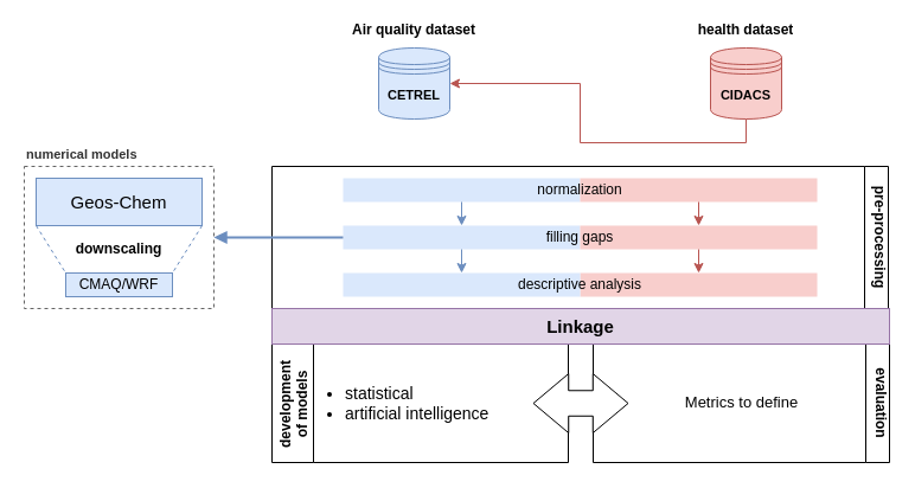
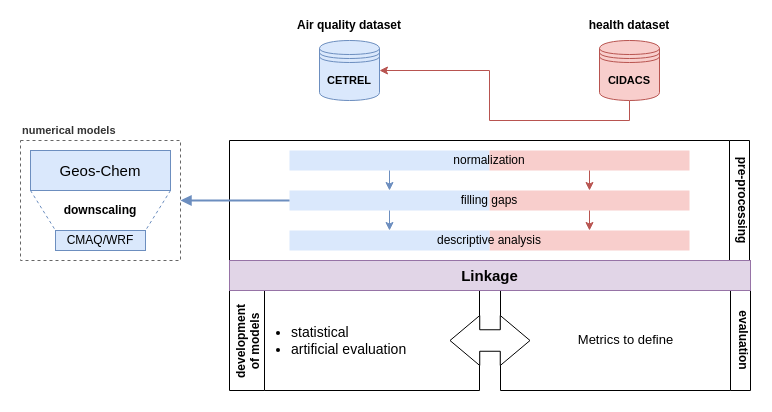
  <mxCell id="0" />
  <mxCell id="1" parent="0" />
  <mxCell id="2" value="pre-processing" style="swimlane;startSize=20;horizontal=0;rotation=-180;direction=east;labelPosition=center;verticalLabelPosition=middle;align=center;verticalAlign=middle;flipV=1;swimlaneLine=1;rounded=0;spacingBottom=5;" parent="1" vertex="1"><mxGeometry x="229" y="140" width="520" height="120" as="geometry"><mxRectangle x="200" y="160" width="30" height="60" as="alternateBounds" /></mxGeometry></mxCell>
  <mxCell id="3" value="" style="rounded=0;whiteSpace=wrap;html=1;align=center;strokeColor=none;fillColor=#f8cecc;" parent="2" vertex="1"><mxGeometry x="260" y="90" width="200" height="20" as="geometry" /></mxCell>
  <mxCell id="4" value="" style="rounded=0;whiteSpace=wrap;html=1;align=center;strokeColor=none;fillColor=#dae8fc;" parent="2" vertex="1"><mxGeometry x="60" y="90" width="200" height="20" as="geometry" /></mxCell>
  <mxCell id="5" value="" style="rounded=0;whiteSpace=wrap;html=1;align=center;strokeColor=none;fillColor=#dae8fc;" parent="2" vertex="1"><mxGeometry x="60" y="50" width="200" height="20" as="geometry" /></mxCell>
  <mxCell id="6" value="" style="rounded=0;whiteSpace=wrap;html=1;align=center;strokeColor=none;fillColor=#f8cecc;" parent="2" vertex="1"><mxGeometry x="260" y="50" width="200" height="20" as="geometry" /></mxCell>
  <mxCell id="7" value="" style="rounded=0;whiteSpace=wrap;html=1;align=center;strokeColor=none;fillColor=#dae8fc;" parent="2" vertex="1"><mxGeometry x="60" y="10" width="200" height="20" as="geometry" /></mxCell>
  <mxCell id="8" value="" style="rounded=0;whiteSpace=wrap;html=1;align=center;strokeColor=none;fillColor=#f8cecc;" parent="2" vertex="1"><mxGeometry x="260" y="10" width="200" height="20" as="geometry" /></mxCell>
  <mxCell id="9" value="descriptive analysis" style="rounded=0;whiteSpace=wrap;html=1;align=center;fillColor=none;strokeColor=none;" parent="2" vertex="1"><mxGeometry x="60" y="90" width="400" height="20" as="geometry" /></mxCell>
  <mxCell id="10" value="filling gaps" style="rounded=0;whiteSpace=wrap;html=1;align=center;fillColor=none;strokeColor=none;" parent="2" vertex="1"><mxGeometry x="60" y="50" width="400" height="20" as="geometry" /></mxCell>
  <mxCell id="11" value="&lt;div&gt;normalization&lt;/div&gt;" style="rounded=0;whiteSpace=wrap;html=1;align=center;fillColor=none;strokeColor=none;" parent="2" vertex="1"><mxGeometry x="60" y="10" width="400" height="20" as="geometry" /></mxCell>
  <mxCell id="12" style="edgeStyle=orthogonalEdgeStyle;rounded=0;orthogonalLoop=1;jettySize=auto;html=1;exitX=0.25;exitY=1;exitDx=0;exitDy=0;entryX=0.25;entryY=0;entryDx=0;entryDy=0;fillColor=#dae8fc;strokeColor=#6c8ebf;" parent="2" source="11" target="10" edge="1"><mxGeometry relative="1" as="geometry" /></mxCell>
  <mxCell id="13" style="edgeStyle=orthogonalEdgeStyle;rounded=0;orthogonalLoop=1;jettySize=auto;html=1;exitX=0.75;exitY=1;exitDx=0;exitDy=0;entryX=0.75;entryY=0;entryDx=0;entryDy=0;fillColor=#f8cecc;strokeColor=#b85450;" parent="2" source="11" target="10" edge="1"><mxGeometry relative="1" as="geometry" /></mxCell>
  <mxCell id="14" style="edgeStyle=orthogonalEdgeStyle;rounded=0;orthogonalLoop=1;jettySize=auto;html=1;exitX=0.25;exitY=1;exitDx=0;exitDy=0;entryX=0.25;entryY=0;entryDx=0;entryDy=0;fillColor=#dae8fc;strokeColor=#6c8ebf;" parent="2" source="10" target="9" edge="1"><mxGeometry relative="1" as="geometry" /></mxCell>
  <mxCell id="15" style="edgeStyle=orthogonalEdgeStyle;rounded=0;orthogonalLoop=1;jettySize=auto;html=1;exitX=0.75;exitY=1;exitDx=0;exitDy=0;entryX=0.75;entryY=0;entryDx=0;entryDy=0;fillColor=#f8cecc;strokeColor=#b85450;" parent="2" source="10" target="9" edge="1"><mxGeometry relative="1" as="geometry" /></mxCell>
  <mxCell id="16" value="" style="rounded=0;whiteSpace=wrap;html=1;fillColor=none;fontSize=14;fontColor=#333333;align=left;dashed=1;strokeColor=#666666;" parent="1" vertex="1"><mxGeometry x="20" y="140" width="160" height="120" as="geometry" /></mxCell>
  <mxCell id="17" value="development&#10;of models" style="swimlane;startSize=35;horizontal=0;spacingBottom=0;" parent="1" vertex="1"><mxGeometry x="229" y="290" width="250" height="100" as="geometry"><mxRectangle x="230" y="150" width="30" height="60" as="alternateBounds" /></mxGeometry></mxCell>
- <mxCell id="18" value="&lt;div style=&quot;font-size: 14px;&quot; align=&quot;left&quot;&gt;&lt;ul style=&quot;font-size: 14px;&quot;&gt;&lt;li style=&quot;font-size: 14px;&quot;&gt;statistical&lt;/li&gt;&lt;li style=&quot;font-size: 14px;&quot;&gt;artificial intelligence&lt;/li&gt;&lt;/ul&gt;&lt;/div&gt;" style="text;html=1;strokeColor=none;fillColor=none;align=left;verticalAlign=middle;whiteSpace=wrap;rounded=0;fontSize=14;fontColor=#000000;" parent="17" vertex="1"><mxGeometry x="20" width="230" height="100" as="geometry" /></mxCell>
+ <mxCell id="18" value="&lt;div style=&quot;font-size: 14px;&quot; align=&quot;left&quot;&gt;&lt;ul style=&quot;font-size: 14px;&quot;&gt;&lt;li style=&quot;font-size: 14px;&quot;&gt;statistical&lt;/li&gt;&lt;li style=&quot;font-size: 14px;&quot;&gt;artificial evaluation&lt;/li&gt;&lt;/ul&gt;&lt;/div&gt;" style="text;html=1;strokeColor=none;fillColor=none;align=left;verticalAlign=middle;whiteSpace=wrap;rounded=0;fontSize=14;fontColor=#000000;" parent="17" vertex="1"><mxGeometry x="20" width="230" height="100" as="geometry" /></mxCell>
  <mxCell id="19" value="evaluation" style="swimlane;startSize=20;horizontal=0;rotation=-180;spacingBottom=5;" parent="1" vertex="1"><mxGeometry x="500" y="290" width="250" height="100" as="geometry"><mxRectangle x="230" y="150" width="30" height="60" as="alternateBounds" /></mxGeometry></mxCell>
  <mxCell id="20" value="Metrics to define" style="text;html=1;fontSize=13;fontColor=#000000;align=center;fontStyle=0" parent="19" vertex="1"><mxGeometry x="80" y="35" width="90" height="30" as="geometry" /></mxCell>
  <mxCell id="21" value="CETREL" style="shape=datastore;whiteSpace=wrap;html=1;fillColor=#dae8fc;strokeColor=#6c8ebf;fontStyle=1;fontSize=11;" parent="1" vertex="1"><mxGeometry x="319" y="40" width="60" height="60" as="geometry" /></mxCell>
  <mxCell id="22" style="edgeStyle=orthogonalEdgeStyle;rounded=0;orthogonalLoop=1;jettySize=auto;html=1;exitX=0.5;exitY=1;exitDx=0;exitDy=0;fillColor=#f8cecc;strokeColor=#b85450;" parent="1" source="23" target="21" edge="1"><mxGeometry relative="1" as="geometry" /></mxCell>
  <mxCell id="23" value="CIDACS" style="shape=datastore;whiteSpace=wrap;html=1;fillColor=#f8cecc;strokeColor=#b85450;fontStyle=1;fontSize=11;" parent="1" vertex="1"><mxGeometry x="599" y="40" width="60" height="60" as="geometry" /></mxCell>
  <mxCell id="24" value="&lt;p&gt;&lt;span&gt;Air quality dataset&lt;br&gt;&lt;/span&gt;&lt;/p&gt;" style="text;html=1;strokeColor=none;fillColor=none;spacing=5;spacingTop=-20;whiteSpace=wrap;overflow=hidden;rounded=0;align=center;fontStyle=1;verticalAlign=middle;" parent="1" vertex="1"><mxGeometry x="279" y="20" width="140" height="20" as="geometry" /></mxCell>
  <mxCell id="25" value="health dataset" style="text;html=1;strokeColor=none;fillColor=none;spacing=5;spacingTop=-20;whiteSpace=wrap;overflow=hidden;rounded=0;align=center;fontStyle=1;verticalAlign=middle;" parent="1" vertex="1"><mxGeometry x="559" y="30" width="140" height="10" as="geometry" /></mxCell>
  <mxCell id="26" style="rounded=0;orthogonalLoop=1;jettySize=auto;html=1;exitX=0;exitY=1;exitDx=0;exitDy=0;entryX=0;entryY=0;entryDx=0;entryDy=0;fontSize=15;endArrow=none;endFill=0;dashed=1;fillColor=#dae8fc;strokeColor=#6c8ebf;" parent="1" source="28" target="29" edge="1"><mxGeometry relative="1" as="geometry" /></mxCell>
  <mxCell id="27" style="edgeStyle=none;rounded=0;orthogonalLoop=1;jettySize=auto;html=1;exitX=1;exitY=1;exitDx=0;exitDy=0;entryX=1;entryY=0;entryDx=0;entryDy=0;endArrow=none;endFill=0;fontSize=15;dashed=1;fillColor=#dae8fc;strokeColor=#6c8ebf;" parent="1" source="28" target="29" edge="1"><mxGeometry relative="1" as="geometry" /></mxCell>
  <mxCell id="28" value="Geos-Chem" style="rounded=0;whiteSpace=wrap;html=1;fillColor=#dae8fc;align=center;fontSize=15;strokeColor=#6c8ebf;" parent="1" vertex="1"><mxGeometry x="30" y="150" width="140" height="40" as="geometry" /></mxCell>
  <mxCell id="29" value="CMAQ/WRF" style="rounded=0;whiteSpace=wrap;html=1;fillColor=#dae8fc;align=center;strokeColor=#6c8ebf;" parent="1" vertex="1"><mxGeometry x="55" y="230" width="90" height="20" as="geometry" /></mxCell>
  <mxCell id="30" style="edgeStyle=none;rounded=0;orthogonalLoop=1;jettySize=auto;html=1;exitX=0;exitY=0.5;exitDx=0;exitDy=0;endArrow=block;endFill=1;fontSize=15;fillColor=#dae8fc;strokeColor=#6c8ebf;strokeWidth=2;entryX=1;entryY=0.5;entryDx=0;entryDy=0;" parent="1" source="10" target="16" edge="1"><mxGeometry relative="1" as="geometry"><mxPoint x="190" y="200" as="targetPoint" /></mxGeometry></mxCell>
  <mxCell id="31" value="downscaling" style="text;html=1;strokeColor=none;fillColor=none;spacing=0;spacingTop=0;whiteSpace=wrap;overflow=hidden;rounded=0;align=center;fontStyle=1;verticalAlign=middle;" parent="1" vertex="1"><mxGeometry x="30" y="200" width="140" height="20" as="geometry" /></mxCell>
  <mxCell id="32" value="Linkage" style="rounded=0;whiteSpace=wrap;html=1;fillColor=#e1d5e7;fontSize=15;align=center;strokeColor=#9673a6;fontStyle=1" parent="1" vertex="1"><mxGeometry x="229" y="260" width="521" height="30" as="geometry" /></mxCell>
  <mxCell id="33" value="numerical models" style="text;html=1;strokeColor=none;fillColor=none;align=left;verticalAlign=middle;whiteSpace=wrap;rounded=0;fontSize=11;fontColor=#333333;fontStyle=1" parent="1" vertex="1"><mxGeometry x="20" y="120" width="150" height="20" as="geometry" /></mxCell>
  <mxCell id="34" value="" style="html=1;shadow=0;dashed=0;align=center;verticalAlign=middle;shape=mxgraph.arrows2.twoWayArrow;dy=0.57;dx=29.74;rounded=0;fontSize=13;fillColor=#ffffff;" parent="1" vertex="1"><mxGeometry x="449.5" y="315" width="80" height="50" as="geometry" /></mxCell>
